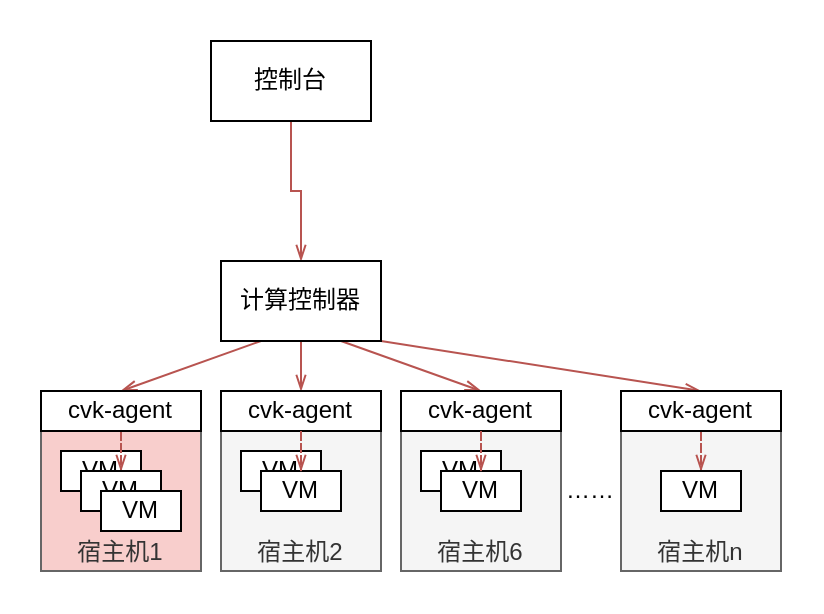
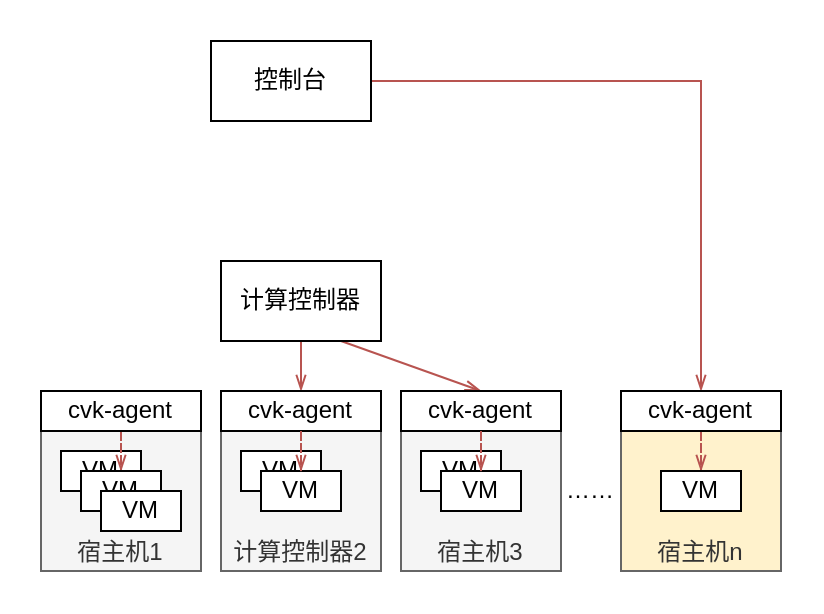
  <mxCell id="0" />
  <mxCell id="1" parent="0" />
- <mxCell id="2" value="宿主机1" style="rounded=0;whiteSpace=wrap;html=1;verticalAlign=bottom;fillColor=#f8cecc;fontColor=#333333;strokeColor=#666666;" vertex="1" parent="1"><mxGeometry x="20" y="195" width="80" height="90" as="geometry" /></mxCell>
+ <mxCell id="2" value="宿主机1" style="rounded=0;whiteSpace=wrap;html=1;verticalAlign=bottom;fillColor=#f5f5f5;fontColor=#333333;strokeColor=#666666;" vertex="1" parent="1"><mxGeometry x="20" y="195" width="80" height="90" as="geometry" /></mxCell>
  <mxCell id="3" value="VM" style="rounded=0;whiteSpace=wrap;html=1;" vertex="1" parent="1"><mxGeometry x="30" y="225" width="40" height="20" as="geometry" /></mxCell>
- <mxCell id="4" style="edgeStyle=orthogonalEdgeStyle;rounded=0;orthogonalLoop=1;jettySize=auto;html=1;entryX=0.5;entryY=0;entryDx=0;entryDy=0;endArrow=openThin;endFill=0;fillColor=#f8cecc;strokeColor=#b85450;" edge="1" parent="1" source="5" target="10"><mxGeometry relative="1" as="geometry" /></mxCell>
+ <mxCell id="4" style="edgeStyle=orthogonalEdgeStyle;rounded=0;orthogonalLoop=1;jettySize=auto;html=1;endArrow=openThin;endFill=0;fillColor=#f8cecc;strokeColor=#b85450;" edge="1" parent="1" source="5" target="13"><mxGeometry relative="1" as="geometry" /></mxCell>
  <mxCell id="5" value="控制台" style="rounded=0;whiteSpace=wrap;html=1;" vertex="1" parent="1"><mxGeometry x="105" y="20" width="80" height="40" as="geometry" /></mxCell>
- <mxCell id="6" style="rounded=0;orthogonalLoop=1;jettySize=auto;html=1;entryX=0.5;entryY=0;entryDx=0;entryDy=0;exitX=0.25;exitY=1;exitDx=0;exitDy=0;endArrow=openThin;endFill=0;fillColor=#f8cecc;strokeColor=#b85450;" edge="1" parent="1" source="10" target="2"><mxGeometry relative="1" as="geometry" /></mxCell>
  <mxCell id="7" style="rounded=0;orthogonalLoop=1;jettySize=auto;html=1;exitX=0.5;exitY=1;exitDx=0;exitDy=0;endArrow=openThin;endFill=0;fillColor=#f8cecc;strokeColor=#b85450;" edge="1" parent="1" source="10"><mxGeometry relative="1" as="geometry"><mxPoint x="150" y="195" as="targetPoint" /></mxGeometry></mxCell>
  <mxCell id="8" style="rounded=0;orthogonalLoop=1;jettySize=auto;html=1;entryX=0.5;entryY=0;entryDx=0;entryDy=0;exitX=0.75;exitY=1;exitDx=0;exitDy=0;endArrow=openThin;endFill=0;fillColor=#f8cecc;strokeColor=#b85450;" edge="1" parent="1" source="10" target="12"><mxGeometry relative="1" as="geometry" /></mxCell>
- <mxCell id="9" style="rounded=0;orthogonalLoop=1;jettySize=auto;html=1;entryX=0.5;entryY=0;entryDx=0;entryDy=0;exitX=1;exitY=1;exitDx=0;exitDy=0;endArrow=openThin;endFill=0;fillColor=#f8cecc;strokeColor=#b85450;" edge="1" parent="1" source="10" target="13"><mxGeometry relative="1" as="geometry" /></mxCell>
  <mxCell id="10" value="计算控制器" style="rounded=0;whiteSpace=wrap;html=1;" vertex="1" parent="1"><mxGeometry x="110" y="130" width="80" height="40" as="geometry" /></mxCell>
- <mxCell id="11" value="宿主机2" style="rounded=0;whiteSpace=wrap;html=1;verticalAlign=bottom;fillColor=#f5f5f5;fontColor=#333333;strokeColor=#666666;" vertex="1" parent="1"><mxGeometry x="110" y="195" width="80" height="90" as="geometry" /></mxCell>
- <mxCell id="12" value="宿主机6" style="rounded=0;whiteSpace=wrap;html=1;verticalAlign=bottom;fillColor=#f5f5f5;fontColor=#333333;strokeColor=#666666;" vertex="1" parent="1"><mxGeometry x="200" y="195" width="80" height="90" as="geometry" /></mxCell>
- <mxCell id="13" value="宿主机n" style="rounded=0;whiteSpace=wrap;html=1;verticalAlign=bottom;fillColor=#f5f5f5;fontColor=#333333;strokeColor=#666666;" vertex="1" parent="1"><mxGeometry x="310" y="195" width="80" height="90" as="geometry" /></mxCell>
+ <mxCell id="11" value="计算控制器2" style="rounded=0;whiteSpace=wrap;html=1;verticalAlign=bottom;fillColor=#f5f5f5;fontColor=#333333;strokeColor=#666666;" vertex="1" parent="1"><mxGeometry x="110" y="195" width="80" height="90" as="geometry" /></mxCell>
+ <mxCell id="12" value="宿主机3" style="rounded=0;whiteSpace=wrap;html=1;verticalAlign=bottom;fillColor=#f5f5f5;fontColor=#333333;strokeColor=#666666;" vertex="1" parent="1"><mxGeometry x="200" y="195" width="80" height="90" as="geometry" /></mxCell>
+ <mxCell id="13" value="宿主机n" style="rounded=0;whiteSpace=wrap;html=1;verticalAlign=bottom;fillColor=#fff2cc;fontColor=#333333;strokeColor=#666666;" vertex="1" parent="1"><mxGeometry x="310" y="195" width="80" height="90" as="geometry" /></mxCell>
  <mxCell id="14" style="edgeStyle=orthogonalEdgeStyle;rounded=0;orthogonalLoop=1;jettySize=auto;html=1;entryX=0.5;entryY=0;entryDx=0;entryDy=0;endArrow=openThin;endFill=0;dashed=1;fillColor=#f8cecc;strokeColor=#b85450;" edge="1" parent="1" source="15" target="21"><mxGeometry relative="1" as="geometry" /></mxCell>
  <mxCell id="15" value="cvk-agent" style="rounded=0;whiteSpace=wrap;html=1;" vertex="1" parent="1"><mxGeometry x="20" y="195" width="80" height="20" as="geometry" /></mxCell>
  <mxCell id="16" value="cvk-agent" style="rounded=0;whiteSpace=wrap;html=1;" vertex="1" parent="1"><mxGeometry x="110" y="195" width="80" height="20" as="geometry" /></mxCell>
  <mxCell id="17" value="cvk-agent" style="rounded=0;whiteSpace=wrap;html=1;" vertex="1" parent="1"><mxGeometry x="200" y="195" width="80" height="20" as="geometry" /></mxCell>
  <mxCell id="18" style="edgeStyle=orthogonalEdgeStyle;rounded=0;orthogonalLoop=1;jettySize=auto;html=1;entryX=0.5;entryY=0;entryDx=0;entryDy=0;endArrow=openThin;endFill=0;dashed=1;fillColor=#f8cecc;strokeColor=#b85450;" edge="1" parent="1" source="19" target="26"><mxGeometry relative="1" as="geometry" /></mxCell>
  <mxCell id="19" value="cvk-agent" style="rounded=0;whiteSpace=wrap;html=1;" vertex="1" parent="1"><mxGeometry x="310" y="195" width="80" height="20" as="geometry" /></mxCell>
  <mxCell id="20" value="VM" style="rounded=0;whiteSpace=wrap;html=1;" vertex="1" parent="1"><mxGeometry x="40" y="235" width="30" height="20" as="geometry" /></mxCell>
  <mxCell id="21" value="VM" style="rounded=0;whiteSpace=wrap;html=1;" vertex="1" parent="1"><mxGeometry x="40" y="235" width="40" height="20" as="geometry" /></mxCell>
  <mxCell id="22" value="VM" style="rounded=0;whiteSpace=wrap;html=1;" vertex="1" parent="1"><mxGeometry x="50" y="245" width="40" height="20" as="geometry" /></mxCell>
  <mxCell id="23" value="VM" style="rounded=0;whiteSpace=wrap;html=1;" vertex="1" parent="1"><mxGeometry x="120" y="225" width="40" height="20" as="geometry" /></mxCell>
  <mxCell id="24" value="VM" style="rounded=0;whiteSpace=wrap;html=1;" vertex="1" parent="1"><mxGeometry x="130" y="235" width="40" height="20" as="geometry" /></mxCell>
  <mxCell id="25" value="VM" style="rounded=0;whiteSpace=wrap;html=1;" vertex="1" parent="1"><mxGeometry x="210" y="225" width="40" height="20" as="geometry" /></mxCell>
  <mxCell id="26" value="VM" style="rounded=0;whiteSpace=wrap;html=1;" vertex="1" parent="1"><mxGeometry x="330" y="235" width="40" height="20" as="geometry" /></mxCell>
  <mxCell id="27" value="VM" style="rounded=0;whiteSpace=wrap;html=1;" vertex="1" parent="1"><mxGeometry x="220" y="235" width="40" height="20" as="geometry" /></mxCell>
  <mxCell id="28" style="edgeStyle=orthogonalEdgeStyle;rounded=0;orthogonalLoop=1;jettySize=auto;html=1;entryX=0.5;entryY=0;entryDx=0;entryDy=0;endArrow=openThin;endFill=0;dashed=1;fillColor=#f8cecc;strokeColor=#b85450;" edge="1" parent="1" source="16" target="24"><mxGeometry relative="1" as="geometry" /></mxCell>
  <mxCell id="29" style="edgeStyle=orthogonalEdgeStyle;rounded=0;orthogonalLoop=1;jettySize=auto;html=1;entryX=0.5;entryY=0;entryDx=0;entryDy=0;endArrow=openThin;endFill=0;dashed=1;fillColor=#f8cecc;strokeColor=#b85450;" edge="1" parent="1" source="17" target="27"><mxGeometry relative="1" as="geometry" /></mxCell>
  <mxCell id="30" value="……" style="text;html=1;strokeColor=none;fillColor=none;align=center;verticalAlign=middle;whiteSpace=wrap;rounded=0;" vertex="1" parent="1"><mxGeometry x="260" y="230" width="70" height="30" as="geometry" /></mxCell>
